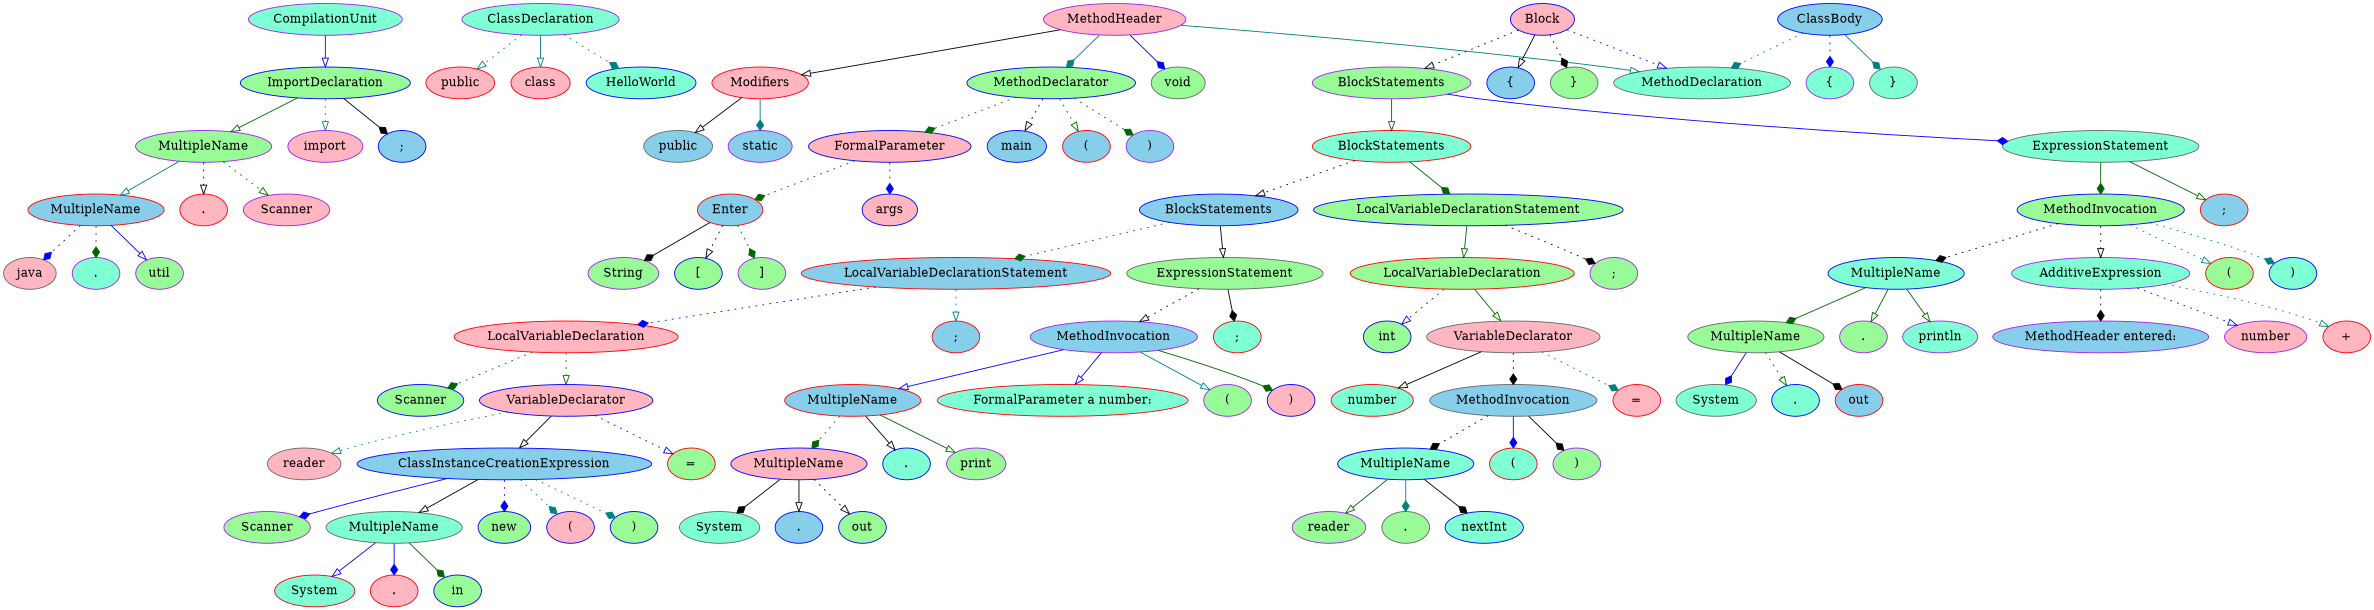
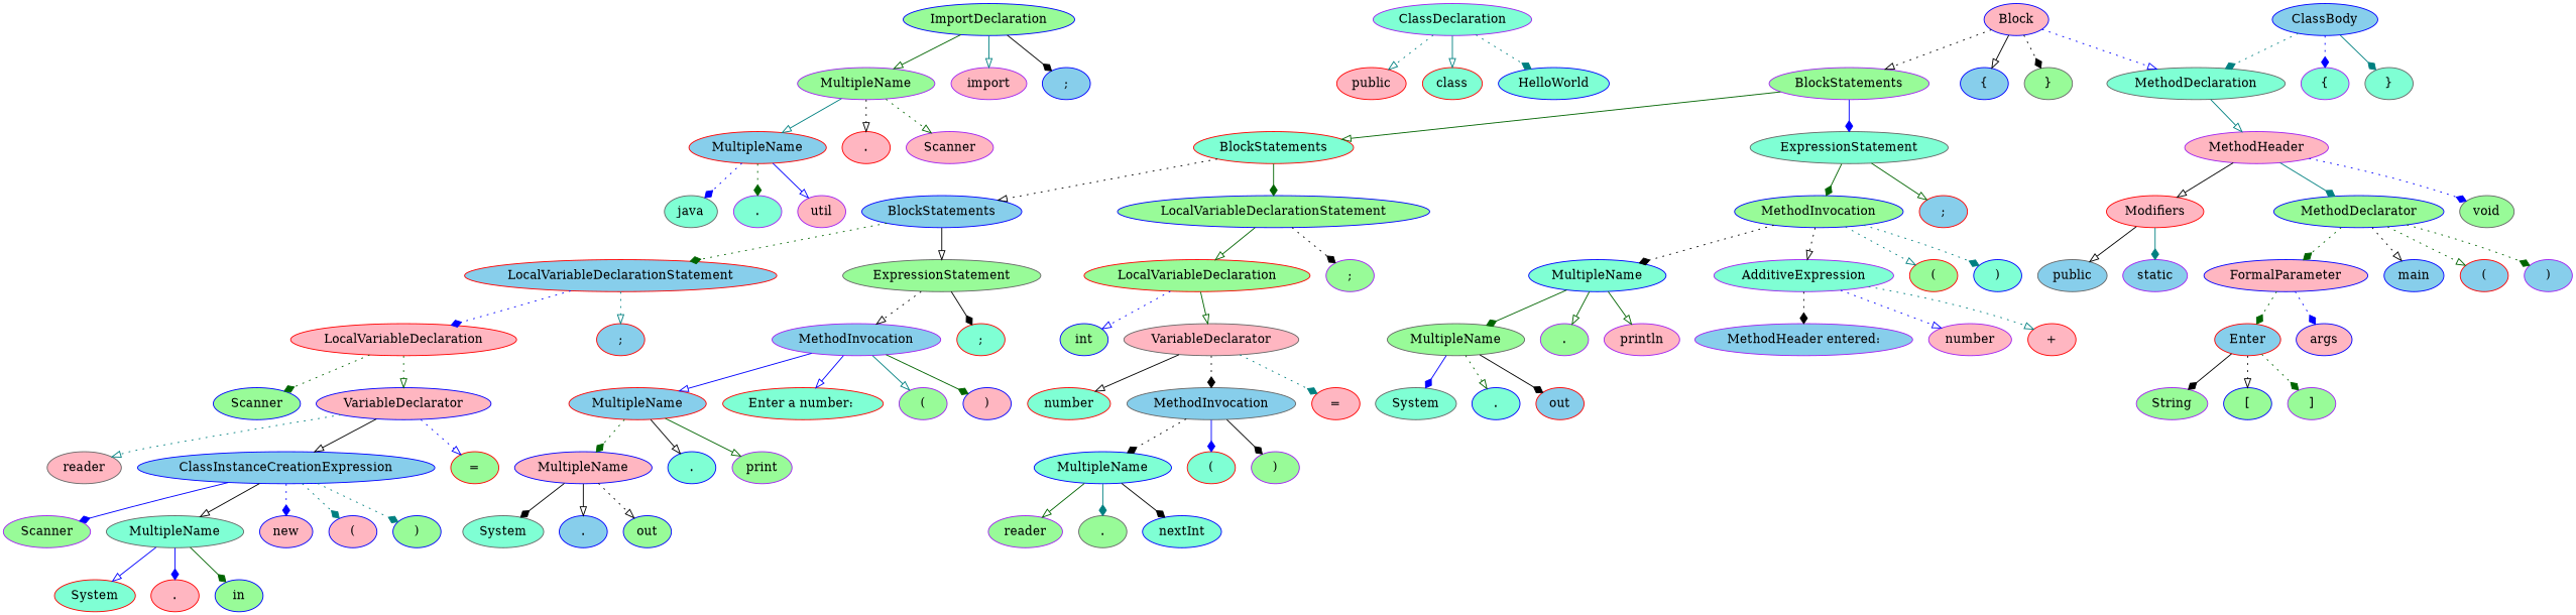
  digraph {
    ordering=out
    node [color=blue fillcolor=palegreen style=filled]
    edge [arrowhead=onormal color=black style=solid]
-   n1 [color=gray40 fillcolor=lightpink label=java]
+   n1 [color=gray40 fillcolor=aquamarine label=java]
    n2 [color=purple fillcolor=aquamarine label="."]
-   n3 [color=purple label=util]
+   n3 [color=purple fillcolor=lightpink label=util]
    n4 [color=red fillcolor=skyblue label=MultipleName]
    n5 [color=red fillcolor=lightpink label="."]
    n6 [color=purple fillcolor=lightpink label=Scanner]
    n7 [color=purple label=MultipleName]
    n8 [color=purple fillcolor=lightpink label=import]
    n9 [fillcolor=skyblue label=";"]
    n10 [label=ImportDeclaration]
    n11 [color=red fillcolor=lightpink label=public]
    n12 [color=gray40 fillcolor=skyblue label=public]
    n13 [color=purple fillcolor=skyblue label=static]
    n14 [color=red fillcolor=lightpink label=Modifiers]
    n15 [color=purple label=String]
    n16 [label="["]
    n17 [color=purple label="]"]
    n18 [color=red fillcolor=skyblue label=Enter]
    n19 [fillcolor=lightpink label=args]
    n20 [fillcolor=lightpink label=FormalParameter]
    n21 [fillcolor=skyblue label=main]
    n22 [color=red fillcolor=skyblue label="("]
    n23 [color=purple fillcolor=skyblue label=")"]
    n24 [label=MethodDeclarator]
    n25 [color=gray40 label=void]
    n26 [color=purple fillcolor=lightpink label=MethodHeader]
    n27 [label=Scanner]
    n28 [color=gray40 fillcolor=lightpink label=reader]
    n29 [color=purple label=Scanner]
    n30 [color=red fillcolor=aquamarine label=System]
    n31 [color=red fillcolor=lightpink label="."]
    n32 [label=in]
    n33 [color=gray40 fillcolor=aquamarine label=MultipleName]
-   n34 [label=new]
+   n34 [fillcolor=lightpink label=new]
    n35 [fillcolor=lightpink label="("]
    n36 [label=")"]
    n37 [fillcolor=skyblue label=ClassInstanceCreationExpression]
    n38 [color=red label="="]
    n39 [fillcolor=lightpink label=VariableDeclarator]
    n40 [color=red fillcolor=lightpink label=LocalVariableDeclaration]
    n41 [color=red fillcolor=skyblue label=";"]
    n42 [color=red fillcolor=skyblue label=LocalVariableDeclarationStatement]
    n43 [color=gray40 fillcolor=aquamarine label=System]
    n44 [fillcolor=skyblue label="."]
    n45 [label=out]
    n46 [fillcolor=lightpink label=MultipleName]
    n47 [fillcolor=aquamarine label="."]
    n48 [color=purple label=print]
    n49 [color=red fillcolor=skyblue label=MultipleName]
-   n50 [color=red fillcolor=aquamarine label="FormalParameter a number:"]
+   n50 [color=red fillcolor=aquamarine label="Enter a number: "]
    n51 [color=purple label="("]
    n52 [fillcolor=lightpink label=")"]
    n53 [color=purple fillcolor=skyblue label=MethodInvocation]
    n54 [color=red fillcolor=aquamarine label=";"]
    n55 [color=gray40 label=ExpressionStatement]
    n56 [fillcolor=skyblue label=BlockStatements]
    n57 [label=int]
    n58 [color=red fillcolor=aquamarine label=number]
    n59 [color=purple label=reader]
    n60 [color=gray40 label="."]
    n61 [fillcolor=aquamarine label=nextInt]
    n62 [fillcolor=aquamarine label=MultipleName]
    n63 [color=red fillcolor=aquamarine label="("]
    n64 [color=purple label=")"]
    n65 [color=gray40 fillcolor=skyblue label=MethodInvocation]
    n66 [color=red fillcolor=lightpink label="="]
    n67 [color=gray40 fillcolor=lightpink label=VariableDeclarator]
    n68 [color=red label=LocalVariableDeclaration]
    n69 [color=purple label=";"]
    n70 [label=LocalVariableDeclarationStatement]
    n71 [color=red fillcolor=aquamarine label=BlockStatements]
    n72 [color=gray40 fillcolor=aquamarine label=System]
    n73 [fillcolor=aquamarine label="."]
    n74 [color=red fillcolor=skyblue label=out]
    n75 [color=gray40 label=MultipleName]
    n76 [color=purple label="."]
-   n77 [color=purple fillcolor=aquamarine label=println]
+   n77 [color=purple fillcolor=lightpink label=println]
    n78 [fillcolor=aquamarine label=MultipleName]
    n79 [color=purple fillcolor=skyblue label="MethodHeader entered:"]
    n80 [color=purple fillcolor=lightpink label=number]
    n81 [color=red fillcolor=lightpink label="+"]
    n82 [color=purple fillcolor=aquamarine label=AdditiveExpression]
    n83 [color=red label="("]
    n84 [fillcolor=aquamarine label=")"]
    n85 [label=MethodInvocation]
    n86 [color=red fillcolor=skyblue label=";"]
    n87 [color=gray40 fillcolor=aquamarine label=ExpressionStatement]
    n88 [color=purple label=BlockStatements]
    n89 [fillcolor=skyblue label="{"]
    n90 [color=gray40 label="}"]
    n91 [fillcolor=lightpink label=Block]
    n92 [color=gray40 fillcolor=aquamarine label=MethodDeclaration]
    n93 [color=purple fillcolor=aquamarine label="{"]
    n94 [color=gray40 fillcolor=aquamarine label="}"]
    n95 [fillcolor=skyblue label=ClassBody]
-   n96 [color=red fillcolor=lightpink label=class]
+   n96 [color=red fillcolor=aquamarine label=class]
    n97 [fillcolor=aquamarine label=HelloWorld]
    n98 [color=purple fillcolor=aquamarine label=ClassDeclaration]
-   n99 [color=purple fillcolor=aquamarine label=CompilationUnit]
    n4 -> n1 [arrowhead=diamond color=blue style=dotted]
    n4 -> n2 [arrowhead=diamond color=darkgreen style=dotted]
    n4 -> n3 [color=blue]
    n7 -> n4 [color=teal]
    n7 -> n5 [style=dotted]
    n7 -> n6 [color=darkgreen style=dotted]
    n10 -> n7 [color=darkgreen]
-   n10 -> n8 [color=teal style=dotted]
+   n10 -> n8 [color=teal]
    n10 -> n9 [arrowhead=diamond]
    n14 -> n12
    n14 -> n13 [arrowhead=diamond color=teal]
    n18 -> n15 [arrowhead=diamond]
    n18 -> n16 [style=dotted]
    n18 -> n17 [arrowhead=diamond color=darkgreen style=dotted]
    n20 -> n18 [arrowhead=diamond color=darkgreen style=dotted]
    n20 -> n19 [arrowhead=diamond color=blue style=dotted]
    n24 -> n20 [arrowhead=diamond color=darkgreen style=dotted]
    n24 -> n21 [style=dotted]
    n24 -> n22 [color=darkgreen style=dotted]
    n24 -> n23 [arrowhead=diamond color=darkgreen style=dotted]
    n26 -> n14
    n26 -> n24 [arrowhead=diamond color=teal]
-   n26 -> n25 [arrowhead=diamond color=blue]
+   n26 -> n25 [arrowhead=diamond color=blue style=dotted]
    n33 -> n30 [color=blue]
    n33 -> n31 [arrowhead=diamond color=blue]
    n33 -> n32 [arrowhead=diamond color=darkgreen]
    n37 -> n29 [arrowhead=diamond color=blue]
    n37 -> n33
    n37 -> n34 [arrowhead=diamond color=blue style=dotted]
    n37 -> n35 [arrowhead=diamond color=teal style=dotted]
    n37 -> n36 [arrowhead=diamond color=teal style=dotted]
    n39 -> n28 [color=teal style=dotted]
    n39 -> n37
    n39 -> n38 [color=blue style=dotted]
    n40 -> n27 [arrowhead=diamond color=darkgreen style=dotted]
    n40 -> n39 [color=darkgreen style=dotted]
    n42 -> n40 [arrowhead=diamond color=blue style=dotted]
    n42 -> n41 [color=teal style=dotted]
    n46 -> n43 [arrowhead=diamond]
    n46 -> n44
    n46 -> n45 [style=dotted]
    n49 -> n46 [arrowhead=diamond color=darkgreen style=dotted]
    n49 -> n47
    n49 -> n48 [color=darkgreen]
    n53 -> n49 [color=blue]
    n53 -> n50 [color=blue]
    n53 -> n51 [color=teal]
    n53 -> n52 [arrowhead=diamond color=darkgreen]
    n55 -> n53 [style=dotted]
    n55 -> n54 [arrowhead=diamond]
    n56 -> n42 [arrowhead=diamond color=darkgreen style=dotted]
    n56 -> n55
    n62 -> n59 [color=darkgreen]
    n62 -> n60 [arrowhead=diamond color=teal]
    n62 -> n61 [arrowhead=diamond]
    n65 -> n62 [arrowhead=diamond style=dotted]
    n65 -> n63 [arrowhead=diamond color=blue]
    n65 -> n64 [arrowhead=diamond]
    n67 -> n58
    n67 -> n65 [arrowhead=diamond style=dotted]
    n67 -> n66 [arrowhead=diamond color=teal style=dotted]
    n68 -> n57 [color=blue style=dotted]
    n68 -> n67 [color=darkgreen]
    n70 -> n68 [color=darkgreen]
    n70 -> n69 [arrowhead=diamond style=dotted]
    n71 -> n56 [style=dotted]
    n71 -> n70 [arrowhead=diamond color=darkgreen]
    n75 -> n72 [arrowhead=diamond color=blue]
    n75 -> n73 [color=darkgreen style=dotted]
    n75 -> n74 [arrowhead=diamond]
    n78 -> n75 [arrowhead=diamond color=darkgreen]
    n78 -> n76 [color=darkgreen]
    n78 -> n77 [color=darkgreen]
    n82 -> n79 [arrowhead=diamond style=dotted]
    n82 -> n80 [color=blue style=dotted]
    n82 -> n81 [color=teal style=dotted]
    n85 -> n78 [arrowhead=diamond style=dotted]
    n85 -> n82 [style=dotted]
    n85 -> n83 [color=teal style=dotted]
    n85 -> n84 [arrowhead=diamond color=teal style=dotted]
    n87 -> n85 [arrowhead=diamond color=darkgreen]
    n87 -> n86 [color=darkgreen]
    n88 -> n71 [color=darkgreen]
    n88 -> n87 [arrowhead=diamond color=blue]
    n91 -> n88 [style=dotted]
    n91 -> n89
    n91 -> n90 [arrowhead=diamond style=dotted]
    n91 -> n92 [color=blue style=dotted]
-   n26 -> n92 [color=teal]
+   n92 -> n26 [color=teal]
    n95 -> n92 [arrowhead=diamond color=teal style=dotted]
    n95 -> n93 [arrowhead=diamond color=blue style=dotted]
    n95 -> n94 [arrowhead=diamond color=teal]
    n98 -> n11 [color=teal style=dotted]
    n98 -> n96 [color=teal]
    n98 -> n97 [arrowhead=diamond color=teal style=dotted]
-   n99 -> n10 [color=blue]
  }
